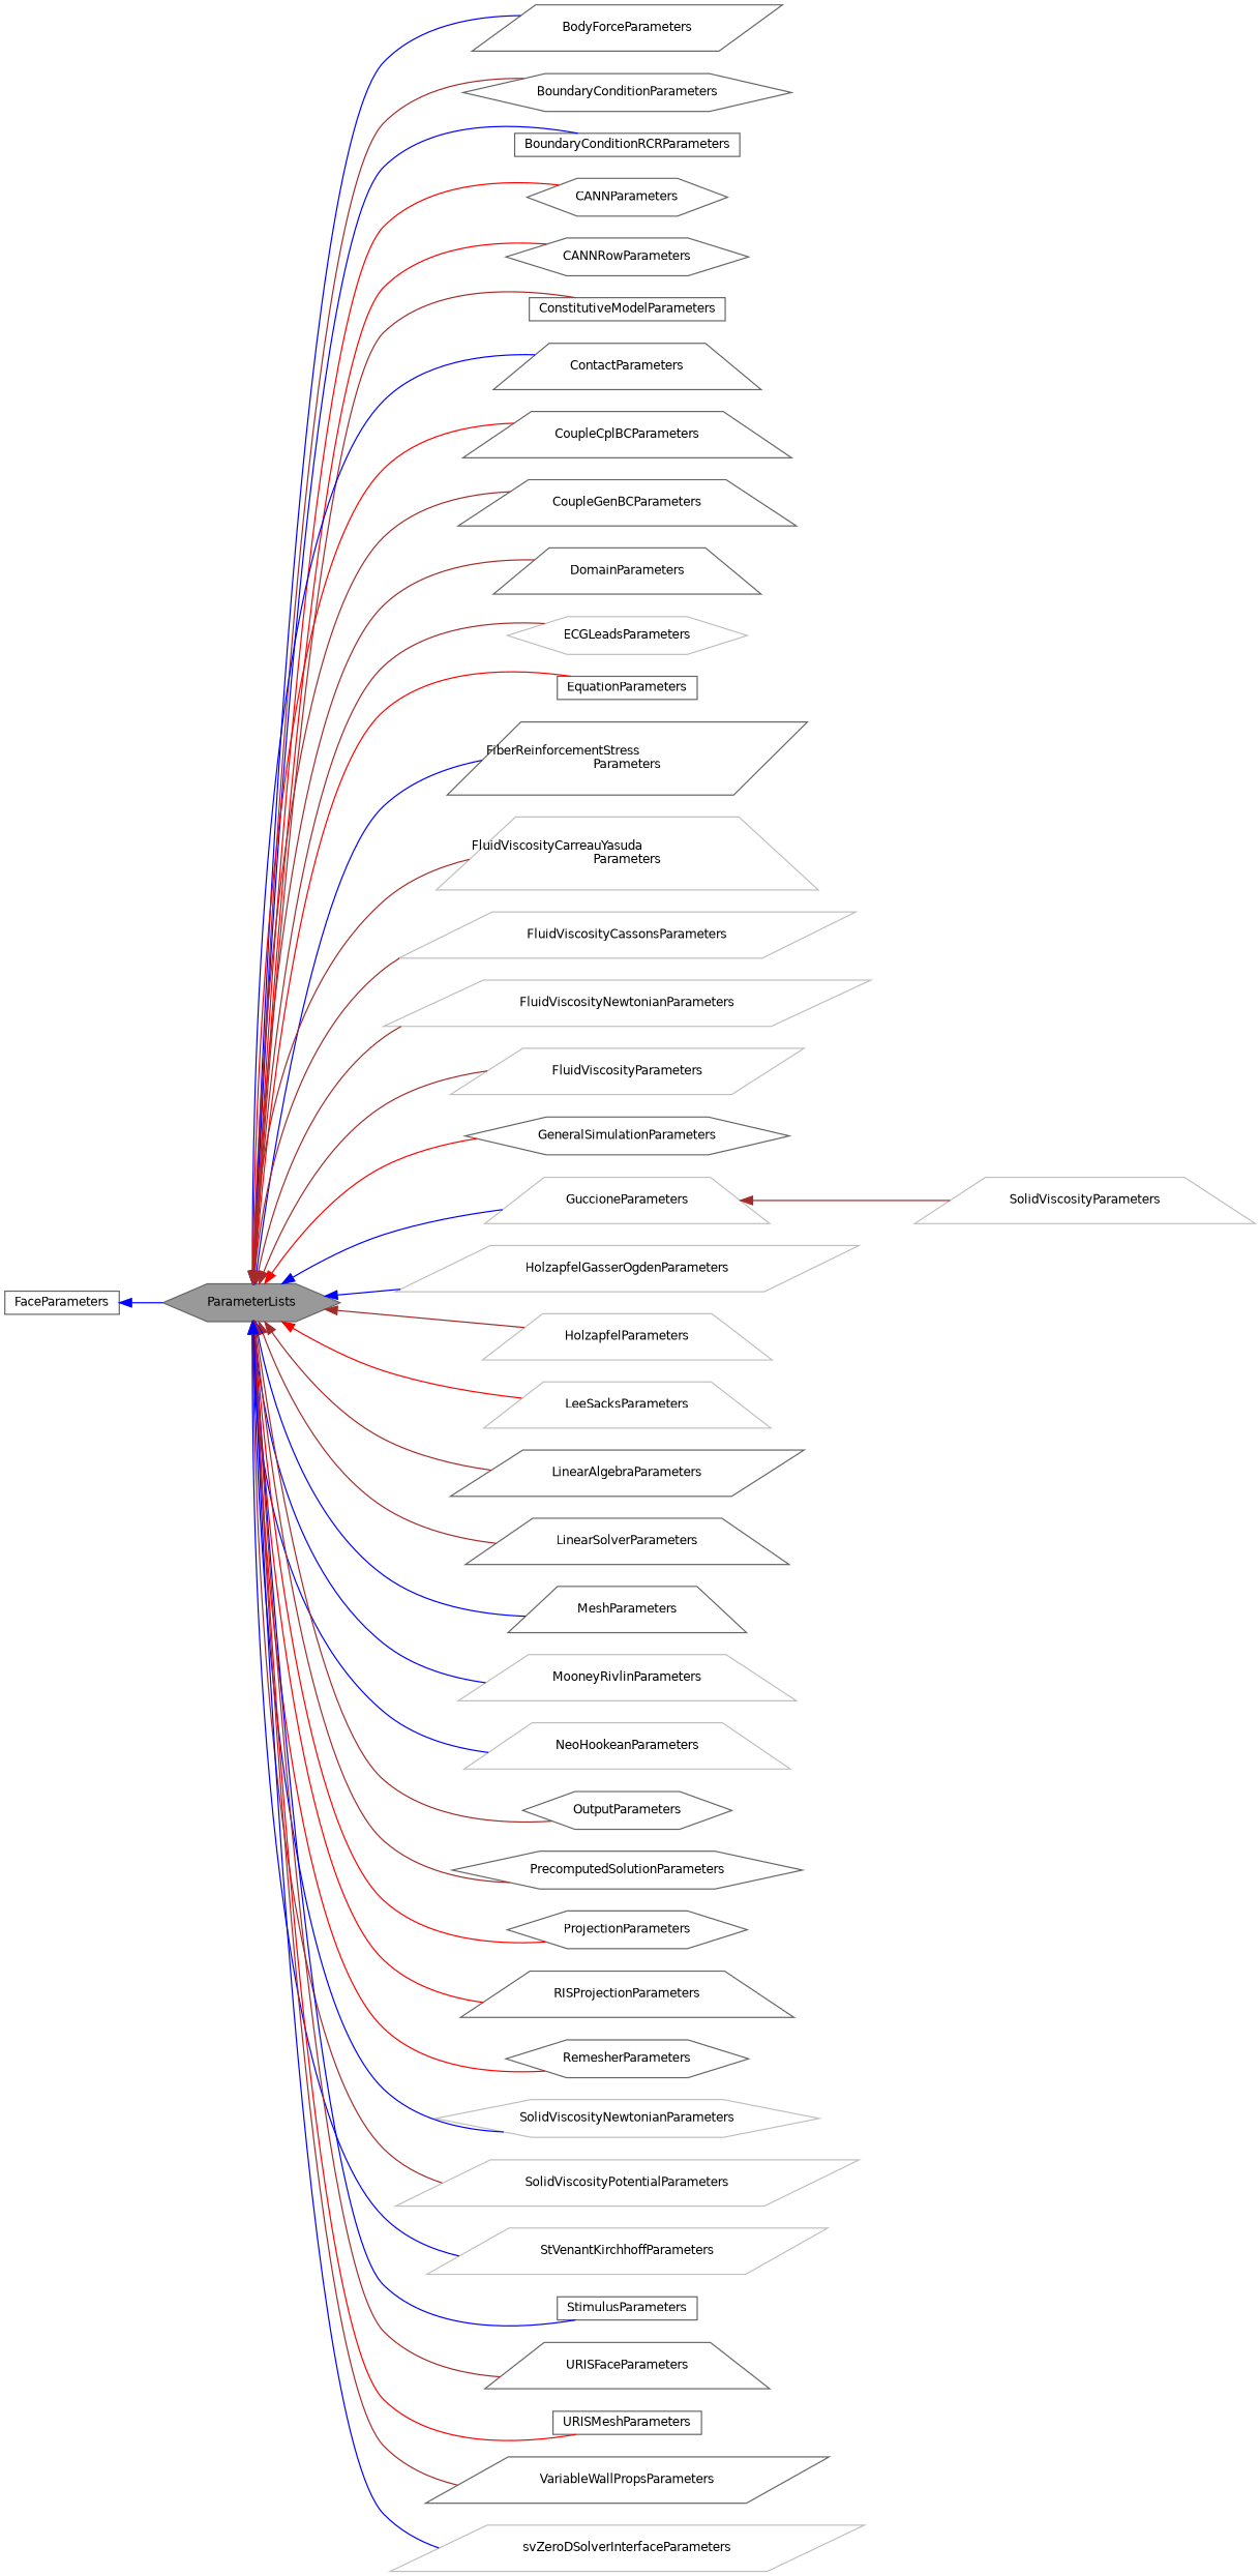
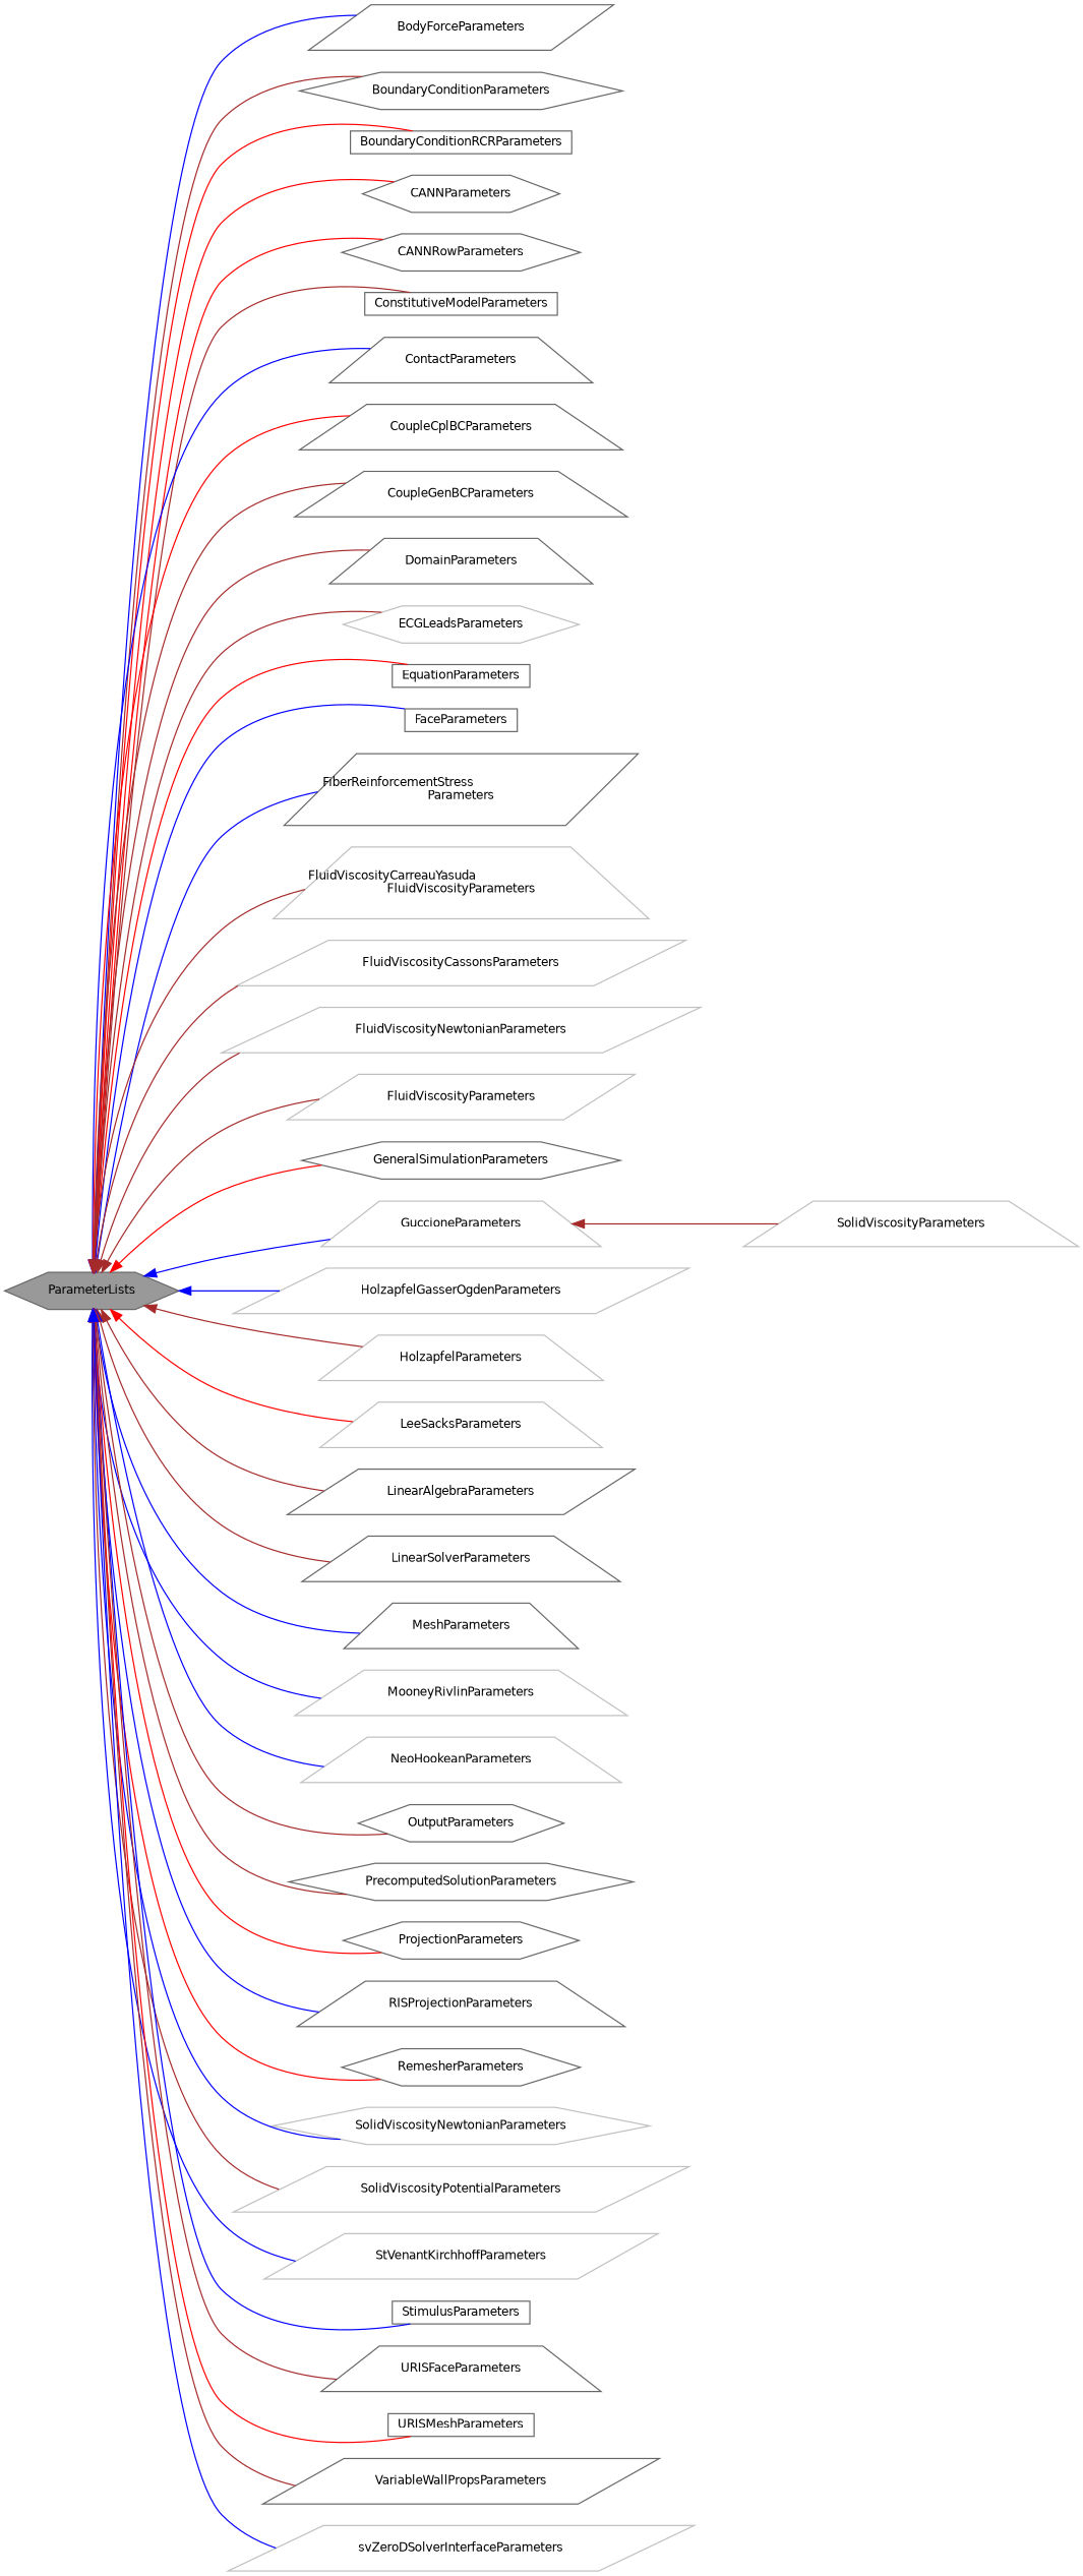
  digraph {
    fontname="DejaVu Sans"
    rankdir=LR
    node [color=gray40 fillcolor=white fontname="DejaVu Sans" fontsize=10 shape=trapezium style=filled]
    edge [color=brown dir=back fontname="DejaVu Sans" fontsize=10 labelfontname=Helvetica labelfontsize=10 style=solid]
    n1 [fillcolor=grey60 fontcolor=black height=0.2 label=ParameterLists shape=hexagon width=0.4]
    n2 [height=0.2 label=BodyForceParameters shape=parallelogram width=0.4]
    n3 [height=0.2 label=BoundaryConditionParameters shape=hexagon width=0.4]
    n4 [height=0.2 label=BoundaryConditionRCRParameters shape=box width=0.4]
    n5 [height=0.2 label=CANNParameters shape=hexagon width=0.4]
    n6 [height=0.2 label=CANNRowParameters shape=hexagon width=0.4]
    n7 [height=0.2 label=ConstitutiveModelParameters shape=box width=0.4]
    n8 [height=0.2 label=ContactParameters width=0.4]
    n9 [height=0.2 label=CoupleCplBCParameters width=0.4]
    n10 [height=0.2 label=CoupleGenBCParameters width=0.4]
    n11 [height=0.2 label=DomainParameters width=0.4]
    n12 [color=grey75 height=0.2 label=ECGLeadsParameters shape=hexagon width=0.4]
    n13 [height=0.2 label=EquationParameters shape=box width=0.4]
    n14 [height=0.2 label=FaceParameters shape=box width=0.4]
    n15 [height=0.2 label="FiberReinforcementStress\lParameters" shape=parallelogram width=0.4]
-   n16 [color=grey75 height=0.2 label="FluidViscosityCarreauYasuda\lParameters" width=0.4]
+   n16 [color=grey75 height=0.2 label="FluidViscosityCarreauYasuda\lFluidViscosityParameters" width=0.4]
    n17 [color=grey75 height=0.2 label=FluidViscosityCassonsParameters shape=parallelogram width=0.4]
    n18 [color=grey75 height=0.2 label=FluidViscosityNewtonianParameters shape=parallelogram width=0.4]
    n19 [color=grey75 height=0.2 label=FluidViscosityParameters shape=parallelogram width=0.4]
    n20 [height=0.2 label=GeneralSimulationParameters shape=hexagon width=0.4]
    n21 [color=grey75 height=0.2 label=GuccioneParameters width=0.4]
    n22 [color=grey75 height=0.2 label=HolzapfelGasserOgdenParameters shape=parallelogram width=0.4]
    n23 [color=grey75 height=0.2 label=HolzapfelParameters width=0.4]
    n24 [color=grey75 height=0.2 label=LeeSacksParameters width=0.4]
    n25 [height=0.2 label=LinearAlgebraParameters shape=parallelogram width=0.4]
    n26 [height=0.2 label=LinearSolverParameters width=0.4]
    n27 [height=0.2 label=MeshParameters width=0.4]
    n28 [color=grey75 height=0.2 label=MooneyRivlinParameters width=0.4]
    n29 [color=grey75 height=0.2 label=NeoHookeanParameters width=0.4]
    n30 [height=0.2 label=OutputParameters shape=hexagon width=0.4]
    n31 [height=0.2 label=PrecomputedSolutionParameters shape=hexagon width=0.4]
    n32 [height=0.2 label=ProjectionParameters shape=hexagon width=0.4]
    n33 [height=0.2 label=RISProjectionParameters width=0.4]
    n34 [height=0.2 label=RemesherParameters shape=hexagon width=0.4]
    n35 [color=grey75 height=0.2 label=SolidViscosityNewtonianParameters shape=hexagon width=0.4]
    n36 [color=grey75 height=0.2 label=SolidViscosityPotentialParameters shape=parallelogram width=0.4]
    n37 [color=grey75 height=0.2 label=StVenantKirchhoffParameters shape=parallelogram width=0.4]
    n38 [height=0.2 label=StimulusParameters shape=box width=0.4]
    n39 [height=0.2 label=URISFaceParameters width=0.4]
    n40 [height=0.2 label=URISMeshParameters shape=box width=0.4]
    n41 [height=0.2 label=VariableWallPropsParameters shape=parallelogram width=0.4]
    n42 [color=grey75 height=0.2 label=svZeroDSolverInterfaceParameters shape=parallelogram width=0.4]
    n43 [color=grey75 height=0.2 label=SolidViscosityParameters width=0.4]
    n1 -> n2 [color=blue]
    n1 -> n3
-   n1 -> n4 [color=blue]
+   n1 -> n4 [color=red]
    n1 -> n5 [color=red]
    n1 -> n6 [color=red]
    n1 -> n7
    n1 -> n8 [color=blue]
    n1 -> n9 [color=red]
    n1 -> n10
    n1 -> n11
    n1 -> n12
    n1 -> n13 [color=red]
-   n14 -> n1 [color=blue]
+   n1 -> n14 [color=blue]
    n1 -> n15 [color=blue]
    n1 -> n16
    n1 -> n17
    n1 -> n18
    n1 -> n19
    n1 -> n20 [color=red]
    n1 -> n21 [color=blue]
    n1 -> n22 [color=blue]
    n1 -> n23
    n1 -> n24 [color=red]
    n1 -> n25
    n1 -> n26
    n1 -> n27 [color=blue]
    n1 -> n28 [color=blue]
    n1 -> n29 [color=blue]
    n1 -> n30
    n1 -> n31
    n1 -> n32 [color=red]
-   n1 -> n33 [color=red]
+   n1 -> n33 [color=blue]
    n1 -> n34 [color=red]
    n1 -> n35 [color=blue]
    n1 -> n36
    n1 -> n37 [color=blue]
    n1 -> n38 [color=blue]
    n1 -> n39
    n1 -> n40 [color=red]
    n1 -> n41
    n1 -> n42 [color=blue]
    n21 -> n43
  }
